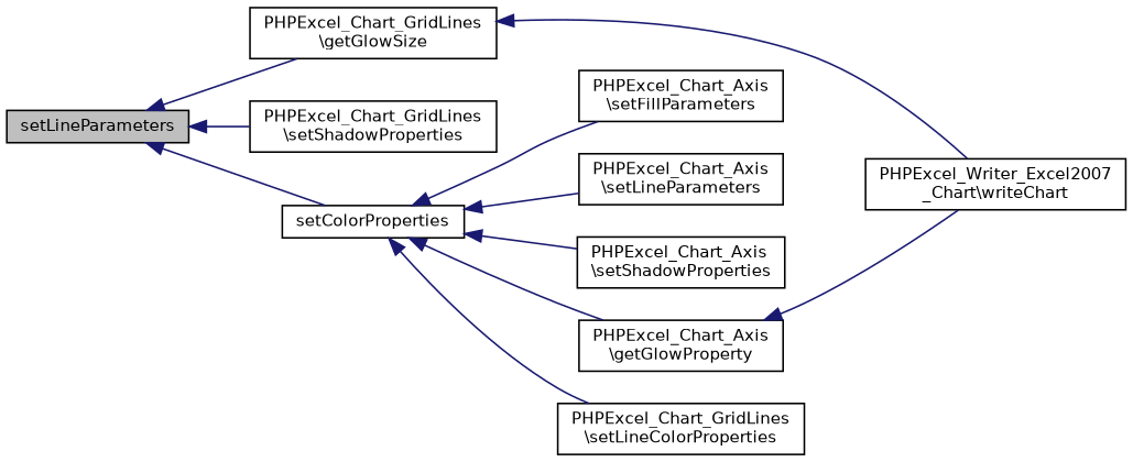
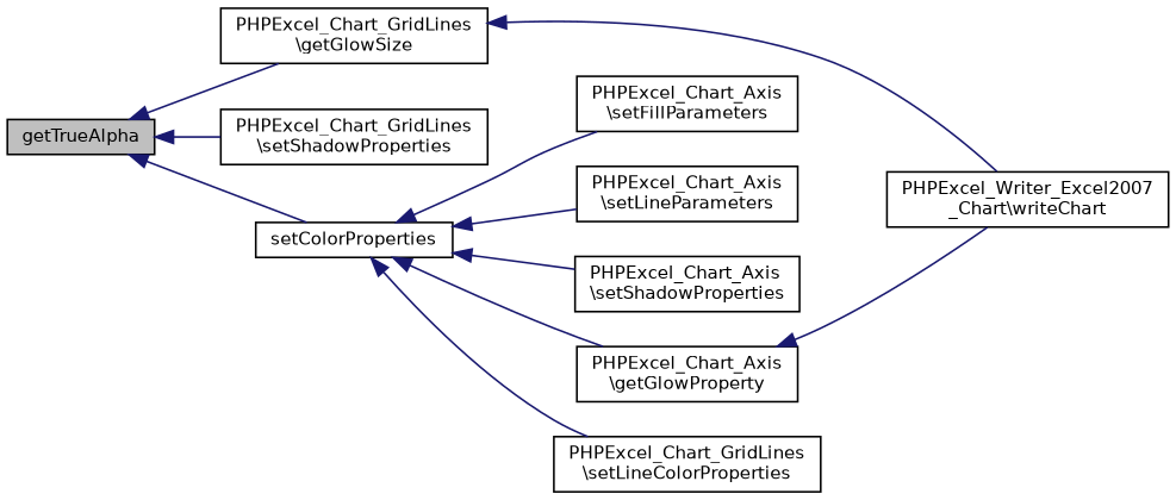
  digraph {
    rankdir=LR
    fontname="DejaVu Sans"
    node [color=black fillcolor=white fontname="DejaVu Sans" fontsize=10 shape=record style=filled]
    edge [color=midnightblue dir=back fontname="DejaVu Sans" fontsize=10 labelfontname=Helvetica labelfontsize=10 style=solid]
-   n1 [fillcolor=grey75 fontcolor=black height=0.2 label=setLineParameters width=0.4]
+   n1 [fillcolor=grey75 fontcolor=black height=0.2 label=getTrueAlpha width=0.4]
    n2 [height=0.2 label="PHPExcel_Chart_GridLines\l\\getGlowSize" width=0.4]
    n3 [height=0.2 label="PHPExcel_Chart_GridLines\l\\setShadowProperties" width=0.4]
    n4 [height=0.2 label=setColorProperties width=0.4]
    n5 [height=0.2 label="PHPExcel_Writer_Excel2007\l_Chart\\writeChart" width=0.4]
    n6 [height=0.2 label="PHPExcel_Chart_Axis\l\\setFillParameters" width=0.4]
    n7 [height=0.2 label="PHPExcel_Chart_Axis\l\\setLineParameters" width=0.4]
    n8 [height=0.2 label="PHPExcel_Chart_Axis\l\\setShadowProperties" width=0.4]
    n9 [height=0.2 label="PHPExcel_Chart_Axis\l\\getGlowProperty" width=0.4]
    n10 [height=0.2 label="PHPExcel_Chart_GridLines\l\\setLineColorProperties" width=0.4]
    n1 -> n2
    n1 -> n3
    n1 -> n4
    n2 -> n5
    n4 -> n6
    n4 -> n7
    n4 -> n8
    n4 -> n9
    n4 -> n10
    n9 -> n5
  }
